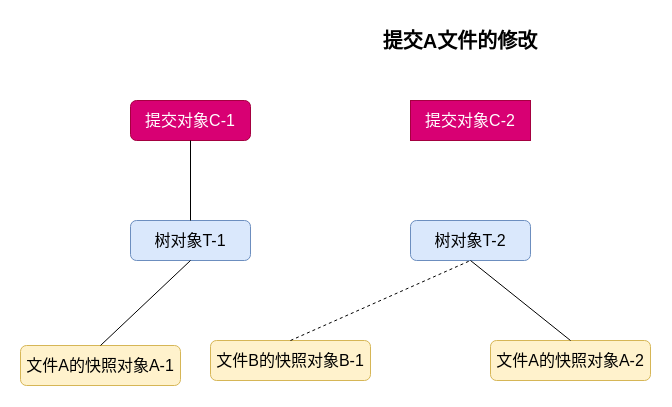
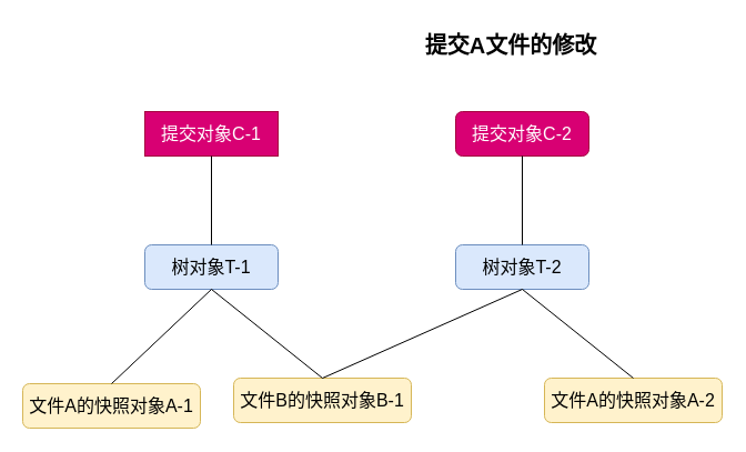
  <mxCell id="0" />
  <mxCell id="1" parent="0" />
  <mxCell id="2" value="&lt;font style=&quot;font-size: 16px&quot;&gt;文件A的快照对象A-1&lt;/font&gt;" style="rounded=1;whiteSpace=wrap;html=1;fillColor=#fff2cc;strokeColor=#d6b656;" vertex="1" parent="1"><mxGeometry x="20" y="345" width="160" height="40" as="geometry" /></mxCell>
  <mxCell id="3" value="&lt;font style=&quot;font-size: 16px&quot;&gt;文件B的快照对象B-1&lt;/font&gt;" style="rounded=1;whiteSpace=wrap;html=1;fillColor=#fff2cc;strokeColor=#d6b656;" vertex="1" parent="1"><mxGeometry x="210" y="340" width="160" height="40" as="geometry" /></mxCell>
  <mxCell id="4" value="&lt;font style=&quot;font-size: 16px&quot;&gt;树对象T-1&lt;/font&gt;" style="rounded=1;whiteSpace=wrap;html=1;fillColor=#dae8fc;strokeColor=#6c8ebf;" vertex="1" parent="1"><mxGeometry x="130" y="220" width="120" height="40" as="geometry" /></mxCell>
- <mxCell id="5" value="&lt;font style=&quot;font-size: 16px&quot;&gt;提交对象C-1&lt;/font&gt;" style="rounded=1;whiteSpace=wrap;html=1;fillColor=#d80073;strokeColor=#A50040;fontColor=#ffffff;" vertex="1" parent="1"><mxGeometry x="130" y="100" width="120" height="40" as="geometry" /></mxCell>
+ <mxCell id="5" value="&lt;font style=&quot;font-size: 16px&quot;&gt;提交对象C-1&lt;/font&gt;" style="whiteSpace=wrap;html=1;fillColor=#d80073;strokeColor=#A50040;fontColor=#ffffff;rounded=0;" vertex="1" parent="1"><mxGeometry x="130" y="100" width="120" height="40" as="geometry" /></mxCell>
  <mxCell id="6" value="" style="endArrow=none;html=1;entryX=0.5;entryY=1;entryDx=0;entryDy=0;exitX=0.5;exitY=0;exitDx=0;exitDy=0;" edge="1" parent="1" source="2" target="4"><mxGeometry width="50" height="50" relative="1" as="geometry"><mxPoint x="70" y="350" as="sourcePoint" /><mxPoint x="120" y="300" as="targetPoint" /></mxGeometry></mxCell>
+ <mxCell id="7" value="" style="endArrow=none;html=1;exitX=0.5;exitY=0;exitDx=0;exitDy=0;entryX=0.5;entryY=1;entryDx=0;entryDy=0;" edge="1" parent="1" source="3" target="4"><mxGeometry width="50" height="50" relative="1" as="geometry"><mxPoint x="300" y="290" as="sourcePoint" /><mxPoint x="350" y="240" as="targetPoint" /></mxGeometry></mxCell>
  <mxCell id="8" value="" style="endArrow=none;html=1;entryX=0.5;entryY=1;entryDx=0;entryDy=0;" edge="1" parent="1" source="4" target="5"><mxGeometry width="50" height="50" relative="1" as="geometry"><mxPoint x="300" y="240" as="sourcePoint" /><mxPoint x="350" y="190" as="targetPoint" /></mxGeometry></mxCell>
  <mxCell id="9" value="&lt;font style=&quot;font-size: 16px&quot;&gt;文件A的快照对象A-2&lt;/font&gt;" style="rounded=1;whiteSpace=wrap;html=1;fillColor=#fff2cc;strokeColor=#d6b656;" vertex="1" parent="1"><mxGeometry x="490" y="340" width="160" height="40" as="geometry" /></mxCell>
  <mxCell id="10" value="&lt;font style=&quot;font-size: 16px&quot;&gt;树对象T-2&lt;/font&gt;" style="rounded=1;whiteSpace=wrap;html=1;fillColor=#dae8fc;strokeColor=#6c8ebf;" vertex="1" parent="1"><mxGeometry x="410" y="220" width="120" height="40" as="geometry" /></mxCell>
- <mxCell id="11" value="&lt;font style=&quot;font-size: 16px&quot;&gt;提交对象C-2&lt;/font&gt;" style="whiteSpace=wrap;html=1;fillColor=#d80073;strokeColor=#A50040;fontColor=#ffffff;rounded=0;" vertex="1" parent="1"><mxGeometry x="410" y="100" width="120" height="40" as="geometry" /></mxCell>
- <mxCell id="12" value="" style="endArrow=none;html=1;entryX=0.5;entryY=1;entryDx=0;entryDy=0;exitX=0.5;exitY=0;exitDx=0;exitDy=0;dashed=1;" edge="1" parent="1" source="3" target="10"><mxGeometry width="50" height="50" relative="1" as="geometry"><mxPoint x="470" y="350" as="sourcePoint" /><mxPoint x="520" y="300" as="targetPoint" /></mxGeometry></mxCell>
+ <mxCell id="11" value="&lt;font style=&quot;font-size: 16px&quot;&gt;提交对象C-2&lt;/font&gt;" style="rounded=1;whiteSpace=wrap;html=1;fillColor=#d80073;strokeColor=#A50040;fontColor=#ffffff;" vertex="1" parent="1"><mxGeometry x="410" y="100" width="120" height="40" as="geometry" /></mxCell>
+ <mxCell id="12" value="" style="endArrow=none;html=1;entryX=0.5;entryY=1;entryDx=0;entryDy=0;exitX=0.5;exitY=0;exitDx=0;exitDy=0;" edge="1" parent="1" source="3" target="10"><mxGeometry width="50" height="50" relative="1" as="geometry"><mxPoint x="470" y="350" as="sourcePoint" /><mxPoint x="520" y="300" as="targetPoint" /></mxGeometry></mxCell>
  <mxCell id="13" value="" style="endArrow=none;html=1;exitX=0.5;exitY=0;exitDx=0;exitDy=0;entryX=0.5;entryY=1;entryDx=0;entryDy=0;" edge="1" parent="1" target="10"><mxGeometry width="50" height="50" relative="1" as="geometry"><mxPoint x="570" y="340" as="sourcePoint" /><mxPoint x="630" y="240" as="targetPoint" /></mxGeometry></mxCell>
+ <mxCell id="14" value="" style="endArrow=none;html=1;entryX=0.5;entryY=1;entryDx=0;entryDy=0;" edge="1" parent="1" source="10" target="11"><mxGeometry width="50" height="50" relative="1" as="geometry"><mxPoint x="580" y="240" as="sourcePoint" /><mxPoint x="630" y="190" as="targetPoint" /></mxGeometry></mxCell>
  <mxCell id="15" value="&lt;b&gt;&lt;font style=&quot;font-size: 20px&quot;&gt;提交A文件的修改&lt;/font&gt;&lt;/b&gt;" style="text;html=1;strokeColor=none;fillColor=none;align=center;verticalAlign=middle;whiteSpace=wrap;rounded=0;" vertex="1" parent="1"><mxGeometry x="370" y="20" width="180" height="40" as="geometry" /></mxCell>
